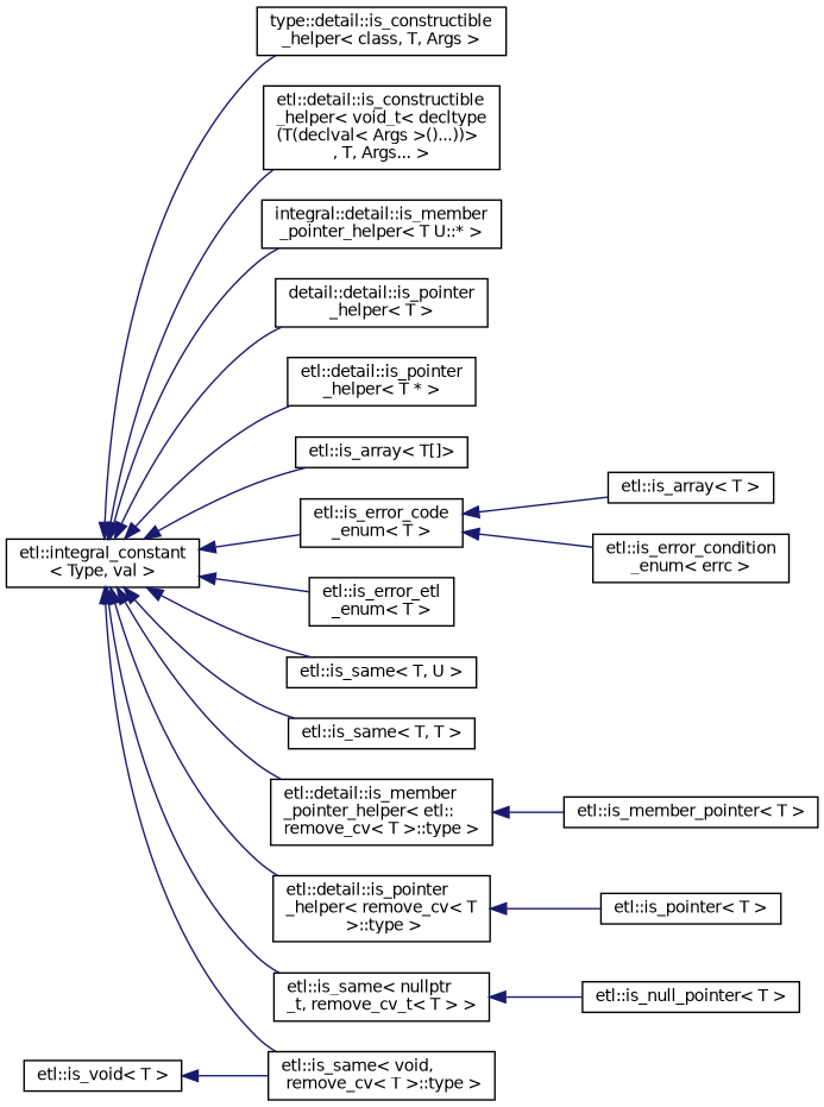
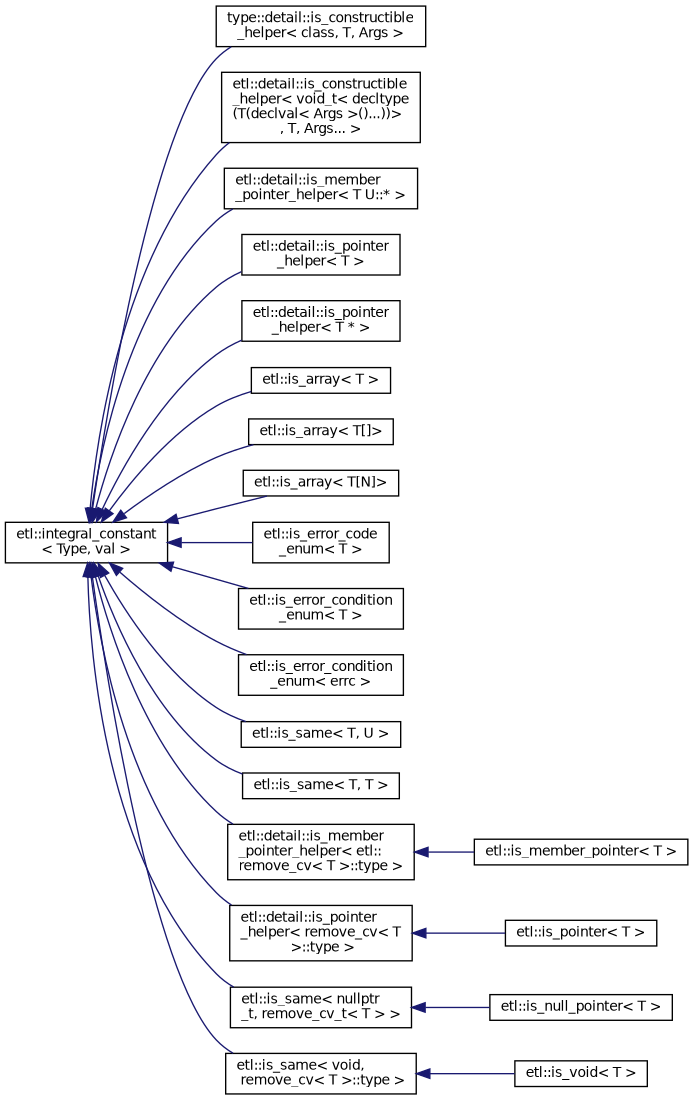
  digraph {
    rankdir=LR
    node [color=black fillcolor=white fontname=Helvetica fontsize=10 shape=record style=filled]
    edge [color=midnightblue dir=back fontname=Helvetica fontsize=10 labelfontname=Helvetica labelfontsize=10 style=solid]
    n1 [height=0.2 label="etl::integral_constant\l\< Type, val \>" width=0.4]
    n2 [height=0.2 label="type::detail::is_constructible\l_helper\< class, T, Args \>" width=0.4]
    n3 [height=0.2 label="etl::detail::is_constructible\l_helper\< void_t\< decltype\l(T(declval\< Args \>()...))\>\l, T, Args... \>" width=0.4]
-   n4 [height=0.2 label="integral::detail::is_member\l_pointer_helper\< T U::* \>" width=0.4]
-   n5 [height=0.2 label="detail::detail::is_pointer\l_helper\< T \>" width=0.4]
+   n4 [height=0.2 label="etl::detail::is_member\l_pointer_helper\< T U::* \>" width=0.4]
+   n5 [height=0.2 label="etl::detail::is_pointer\l_helper\< T \>" width=0.4]
    n6 [height=0.2 label="etl::detail::is_pointer\l_helper\< T * \>" width=0.4]
    n7 [height=0.2 label="etl::is_array\< T \>" width=0.4]
    n8 [height=0.2 label="etl::is_array\< T[]\>" width=0.4]
+   n9 [height=0.2 label="etl::is_array\< T[N]\>" width=0.4]
    n10 [height=0.2 label="etl::is_error_code\l_enum\< T \>" width=0.4]
-   n11 [height=0.2 label="etl::is_error_etl\l_enum\< T \>" width=0.4]
+   n11 [height=0.2 label="etl::is_error_condition\l_enum\< T \>" width=0.4]
    n12 [height=0.2 label="etl::is_error_condition\l_enum\< errc \>" width=0.4]
    n13 [height=0.2 label="etl::is_same\< T, U \>" width=0.4]
    n14 [height=0.2 label="etl::is_same\< T, T \>" width=0.4]
    n15 [height=0.2 label="etl::detail::is_member\l_pointer_helper\< etl::\lremove_cv\< T \>::type \>" width=0.4]
    n16 [height=0.2 label="etl::detail::is_pointer\l_helper\< remove_cv\< T\l \>::type \>" width=0.4]
    n17 [height=0.2 label="etl::is_same\< nullptr\l_t, remove_cv_t\< T \> \>" width=0.4]
    n18 [height=0.2 label="etl::is_same\< void,\l remove_cv\< T \>::type \>" width=0.4]
    n19 [height=0.2 label="etl::is_member_pointer\< T \>" width=0.4]
    n20 [height=0.2 label="etl::is_pointer\< T \>" width=0.4]
    n21 [height=0.2 label="etl::is_null_pointer\< T \>" width=0.4]
    n22 [height=0.2 label="etl::is_void\< T \>" width=0.4]
    n1 -> n2
    n1 -> n3
    n1 -> n4
    n1 -> n5
    n1 -> n6
-   n10 -> n7
+   n1 -> n7
    n1 -> n8
+   n1 -> n9
    n1 -> n10
    n1 -> n11
-   n10 -> n12
+   n1 -> n12
    n1 -> n13
    n1 -> n14
    n1 -> n15
    n1 -> n16
    n1 -> n17
    n1 -> n18
    n15 -> n19
    n16 -> n20
    n17 -> n21
-   n22 -> n18
+   n18 -> n22
  }
